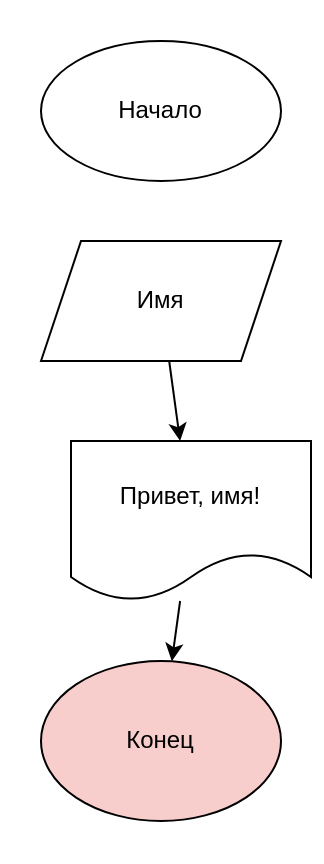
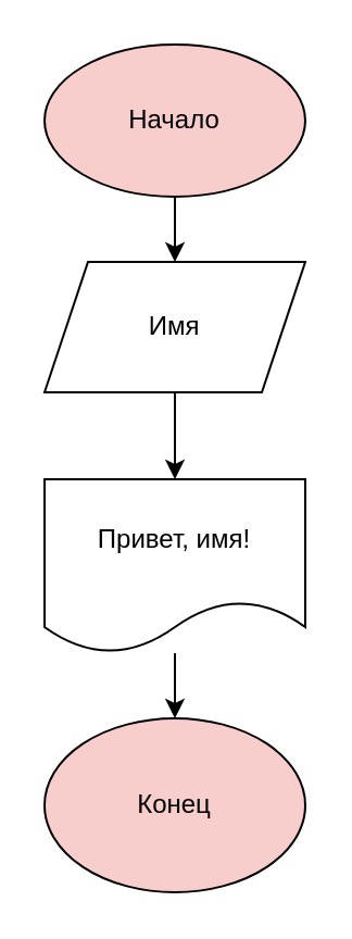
  <mxCell id="0" />
  <mxCell id="1" parent="0" />
- <mxCell id="3" value="Начало" style="ellipse;whiteSpace=wrap;html=1;" vertex="1" parent="1"><mxGeometry x="20" y="20" width="120" height="70" as="geometry" /></mxCell>
+ <mxCell id="2" value="" style="edgeStyle=none;html=1;" edge="1" parent="1" source="3" target="6"><mxGeometry relative="1" as="geometry" /></mxCell>
+ <mxCell id="3" value="Начало" style="ellipse;whiteSpace=wrap;html=1;fillColor=#f8cecc;" vertex="1" parent="1"><mxGeometry x="20" y="20" width="120" height="70" as="geometry" /></mxCell>
  <mxCell id="4" value="Конец" style="ellipse;whiteSpace=wrap;html=1;fillColor=#f8cecc;" vertex="1" parent="1"><mxGeometry x="20" y="330" width="120" height="80" as="geometry" /></mxCell>
  <mxCell id="5" value="" style="edgeStyle=none;html=1;" edge="1" parent="1" source="6" target="8"><mxGeometry relative="1" as="geometry" /></mxCell>
  <mxCell id="6" value="Имя" style="shape=parallelogram;perimeter=parallelogramPerimeter;whiteSpace=wrap;html=1;fixedSize=1;" vertex="1" parent="1"><mxGeometry x="20" y="120" width="120" height="60" as="geometry" /></mxCell>
  <mxCell id="7" value="" style="edgeStyle=none;html=1;" edge="1" parent="1" source="8" target="4"><mxGeometry relative="1" as="geometry" /></mxCell>
- <mxCell id="8" value="Привет, имя!" style="shape=document;whiteSpace=wrap;html=1;boundedLbl=1;" vertex="1" parent="1"><mxGeometry x="35" y="220" width="120" height="80" as="geometry" /></mxCell>
+ <mxCell id="8" value="Привет, имя!" style="shape=document;whiteSpace=wrap;html=1;boundedLbl=1;" vertex="1" parent="1"><mxGeometry x="20" y="220" width="120" height="80" as="geometry" /></mxCell>
